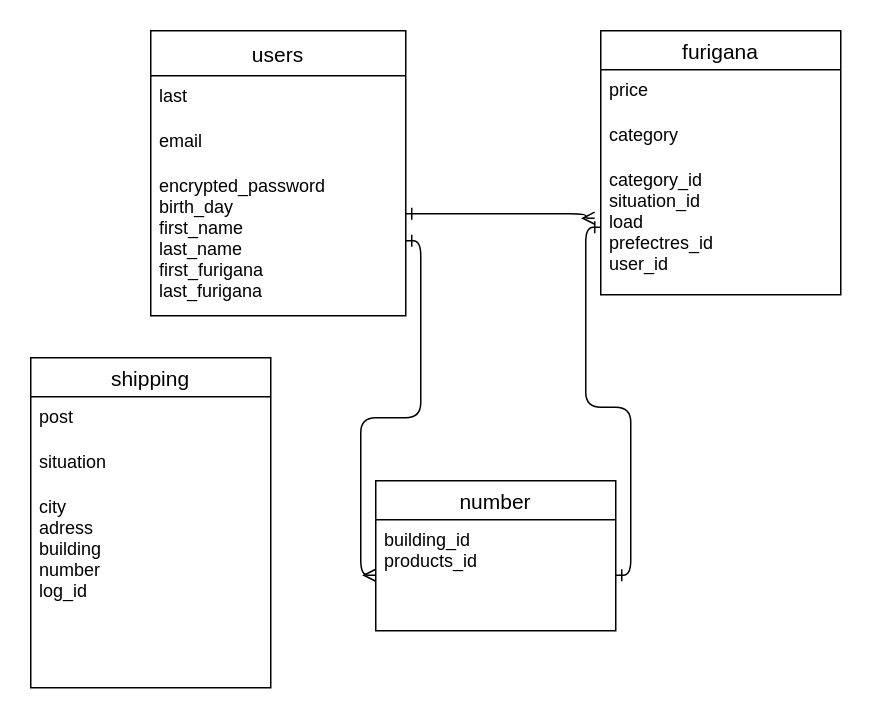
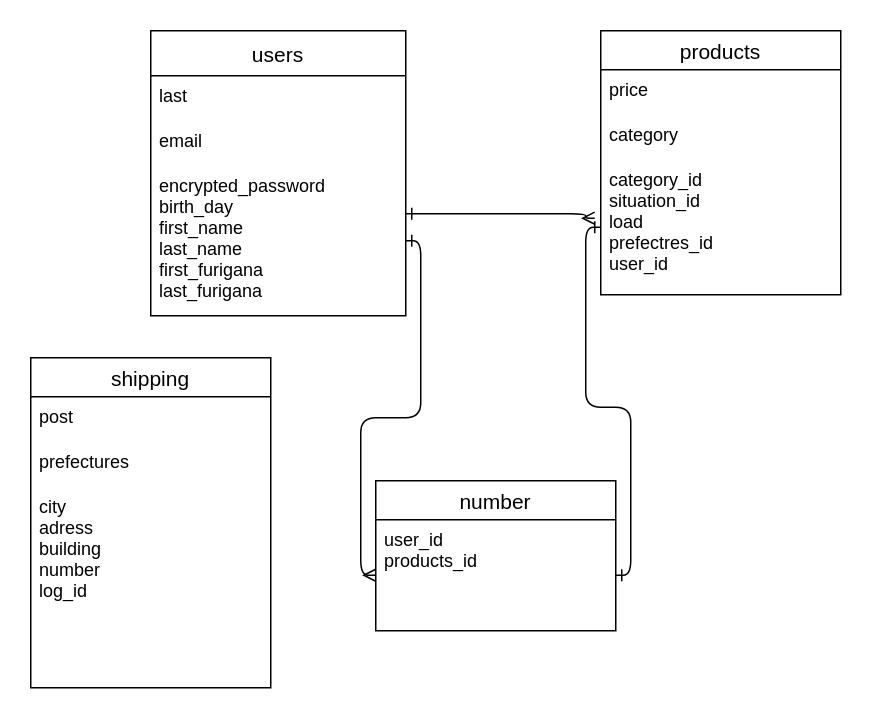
  <mxCell id="0" />
  <mxCell id="1" parent="0" />
  <mxCell id="2" value="shipping" style="swimlane;fontStyle=0;childLayout=stackLayout;horizontal=1;startSize=26;horizontalStack=0;resizeParent=1;resizeParentMax=0;resizeLast=0;collapsible=1;marginBottom=0;align=center;fontSize=14;fontFamily=Helvetica;fontColor=default;strokeColor=default;fillColor=default;" vertex="1" parent="1"><mxGeometry x="20" y="238" width="160" height="220" as="geometry" /></mxCell>
  <mxCell id="3" value="post" style="text;strokeColor=none;fillColor=none;spacingLeft=4;spacingRight=4;overflow=hidden;rotatable=0;points=[[0,0.5],[1,0.5]];portConstraint=eastwest;fontSize=12;fontFamily=Helvetica;fontColor=default;startSize=30;" vertex="1" parent="2"><mxGeometry y="26" width="160" height="30" as="geometry" /></mxCell>
- <mxCell id="4" value="situation" style="text;strokeColor=none;fillColor=none;spacingLeft=4;spacingRight=4;overflow=hidden;rotatable=0;points=[[0,0.5],[1,0.5]];portConstraint=eastwest;fontSize=12;fontFamily=Helvetica;fontColor=default;startSize=30;" vertex="1" parent="2"><mxGeometry y="56" width="160" height="30" as="geometry" /></mxCell>
+ <mxCell id="4" value="prefectures" style="text;strokeColor=none;fillColor=none;spacingLeft=4;spacingRight=4;overflow=hidden;rotatable=0;points=[[0,0.5],[1,0.5]];portConstraint=eastwest;fontSize=12;fontFamily=Helvetica;fontColor=default;startSize=30;" vertex="1" parent="2"><mxGeometry y="56" width="160" height="30" as="geometry" /></mxCell>
  <mxCell id="5" value="city&#10;adress&#10;building&#10;number&#10;log_id&#10;" style="text;strokeColor=none;fillColor=none;spacingLeft=4;spacingRight=4;overflow=hidden;rotatable=0;points=[[0,0.5],[1,0.5]];portConstraint=eastwest;fontSize=12;fontFamily=Helvetica;fontColor=default;startSize=30;" vertex="1" parent="2"><mxGeometry y="86" width="160" height="134" as="geometry" /></mxCell>
- <mxCell id="6" value="furigana" style="swimlane;fontStyle=0;childLayout=stackLayout;horizontal=1;startSize=26;horizontalStack=0;resizeParent=1;resizeParentMax=0;resizeLast=0;collapsible=1;marginBottom=0;align=center;fontSize=14;fontFamily=Helvetica;fontColor=default;strokeColor=default;fillColor=default;" vertex="1" parent="1"><mxGeometry x="400" y="20" width="160" height="176" as="geometry" /></mxCell>
+ <mxCell id="6" value="products" style="swimlane;fontStyle=0;childLayout=stackLayout;horizontal=1;startSize=26;horizontalStack=0;resizeParent=1;resizeParentMax=0;resizeLast=0;collapsible=1;marginBottom=0;align=center;fontSize=14;fontFamily=Helvetica;fontColor=default;strokeColor=default;fillColor=default;" vertex="1" parent="1"><mxGeometry x="400" y="20" width="160" height="176" as="geometry" /></mxCell>
  <mxCell id="7" value="price" style="text;strokeColor=none;fillColor=none;spacingLeft=4;spacingRight=4;overflow=hidden;rotatable=0;points=[[0,0.5],[1,0.5]];portConstraint=eastwest;fontSize=12;fontFamily=Helvetica;fontColor=default;startSize=30;" vertex="1" parent="6"><mxGeometry y="26" width="160" height="30" as="geometry" /></mxCell>
  <mxCell id="8" value="category" style="text;strokeColor=none;fillColor=none;spacingLeft=4;spacingRight=4;overflow=hidden;rotatable=0;points=[[0,0.5],[1,0.5]];portConstraint=eastwest;fontSize=12;fontFamily=Helvetica;fontColor=default;startSize=30;" vertex="1" parent="6"><mxGeometry y="56" width="160" height="30" as="geometry" /></mxCell>
  <mxCell id="9" value="category_id&#10;situation_id&#10;load&#10;prefectres_id&#10;user_id" style="text;strokeColor=none;fillColor=none;spacingLeft=4;spacingRight=4;overflow=hidden;rotatable=0;points=[[0,0.5],[1,0.5]];portConstraint=eastwest;fontSize=12;fontFamily=Helvetica;fontColor=default;startSize=30;" vertex="1" parent="6"><mxGeometry y="86" width="160" height="90" as="geometry" /></mxCell>
  <mxCell id="10" value="users" style="swimlane;fontStyle=0;childLayout=stackLayout;horizontal=1;startSize=30;horizontalStack=0;resizeParent=1;resizeParentMax=0;resizeLast=0;collapsible=1;marginBottom=0;align=center;fontSize=14;fontFamily=Helvetica;fontColor=default;strokeColor=default;fillColor=default;" vertex="1" parent="1"><mxGeometry x="100" y="20" width="170" height="190" as="geometry" /></mxCell>
  <mxCell id="11" value="last" style="text;strokeColor=none;fillColor=none;spacingLeft=4;spacingRight=4;overflow=hidden;rotatable=0;points=[[0,0.5],[1,0.5]];portConstraint=eastwest;fontSize=12;fontFamily=Helvetica;fontColor=default;startSize=30;" vertex="1" parent="10"><mxGeometry y="30" width="170" height="30" as="geometry" /></mxCell>
  <mxCell id="12" value="email" style="text;strokeColor=none;fillColor=none;spacingLeft=4;spacingRight=4;overflow=hidden;rotatable=0;points=[[0,0.5],[1,0.5]];portConstraint=eastwest;fontSize=12;fontFamily=Helvetica;fontColor=default;startSize=30;" vertex="1" parent="10"><mxGeometry y="60" width="170" height="30" as="geometry" /></mxCell>
  <mxCell id="13" value="encrypted_password&#10;birth_day&#10;first_name&#10;last_name&#10;first_furigana&#10;last_furigana" style="text;strokeColor=none;fillColor=none;spacingLeft=4;spacingRight=4;overflow=hidden;rotatable=0;points=[[0,0.5],[1,0.5]];portConstraint=eastwest;fontSize=12;fontFamily=Helvetica;fontColor=default;startSize=30;" vertex="1" parent="10"><mxGeometry y="90" width="170" height="100" as="geometry" /></mxCell>
  <mxCell id="14" value="number" style="swimlane;fontStyle=0;childLayout=stackLayout;horizontal=1;startSize=26;horizontalStack=0;resizeParent=1;resizeParentMax=0;resizeLast=0;collapsible=1;marginBottom=0;align=center;fontSize=14;fontFamily=Helvetica;fontColor=default;strokeColor=default;fillColor=default;" vertex="1" parent="1"><mxGeometry x="250" y="320" width="160" height="100" as="geometry" /></mxCell>
- <mxCell id="15" value="building_id&#10;products_id" style="text;strokeColor=none;fillColor=none;spacingLeft=4;spacingRight=4;overflow=hidden;rotatable=0;points=[[0,0.5],[1,0.5]];portConstraint=eastwest;fontSize=12;fontFamily=Helvetica;fontColor=default;startSize=30;" vertex="1" parent="14"><mxGeometry y="26" width="160" height="74" as="geometry" /></mxCell>
+ <mxCell id="15" value="user_id&#10;products_id" style="text;strokeColor=none;fillColor=none;spacingLeft=4;spacingRight=4;overflow=hidden;rotatable=0;points=[[0,0.5],[1,0.5]];portConstraint=eastwest;fontSize=12;fontFamily=Helvetica;fontColor=default;startSize=30;" vertex="1" parent="14"><mxGeometry y="26" width="160" height="74" as="geometry" /></mxCell>
  <mxCell id="16" style="edgeStyle=orthogonalEdgeStyle;html=1;fontFamily=Helvetica;fontSize=12;fontColor=default;endArrow=ERmany;startArrow=ERone;startFill=0;endFill=0;entryX=-0.025;entryY=0.433;entryDx=0;entryDy=0;entryPerimeter=0;" edge="1" parent="1" source="13" target="9"><mxGeometry relative="1" as="geometry"><mxPoint x="390" y="150" as="targetPoint" /><Array as="points"><mxPoint x="390" y="142" /><mxPoint x="390" y="145" /></Array></mxGeometry></mxCell>
  <mxCell id="17" style="edgeStyle=orthogonalEdgeStyle;html=1;fontFamily=Helvetica;fontSize=12;fontColor=default;startArrow=ERone;startFill=0;endArrow=ERone;endFill=0;" edge="1" parent="1" source="9" target="15"><mxGeometry relative="1" as="geometry" /></mxCell>
  <mxCell id="18" style="edgeStyle=orthogonalEdgeStyle;html=1;entryX=0;entryY=0.5;entryDx=0;entryDy=0;fontFamily=Helvetica;fontSize=12;fontColor=default;startArrow=ERone;startFill=0;endArrow=ERmany;endFill=0;" edge="1" parent="1" source="13" target="15"><mxGeometry relative="1" as="geometry" /></mxCell>
